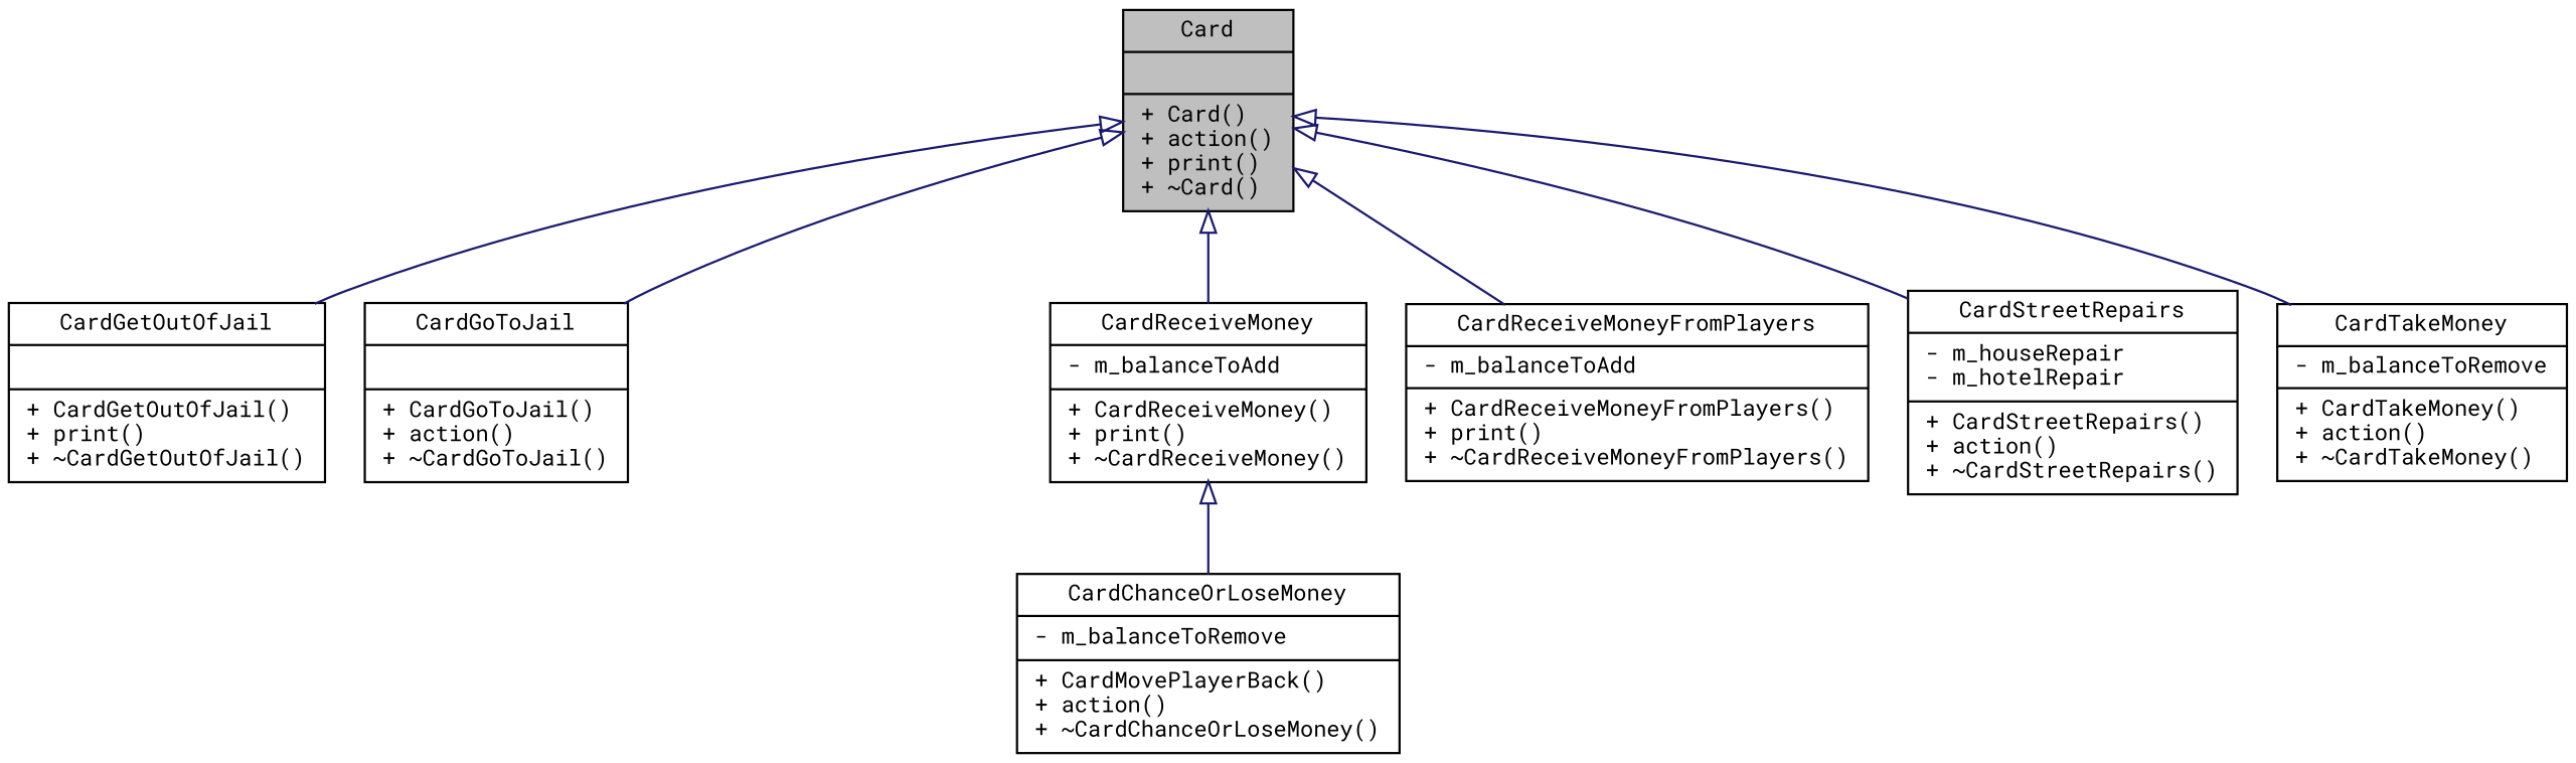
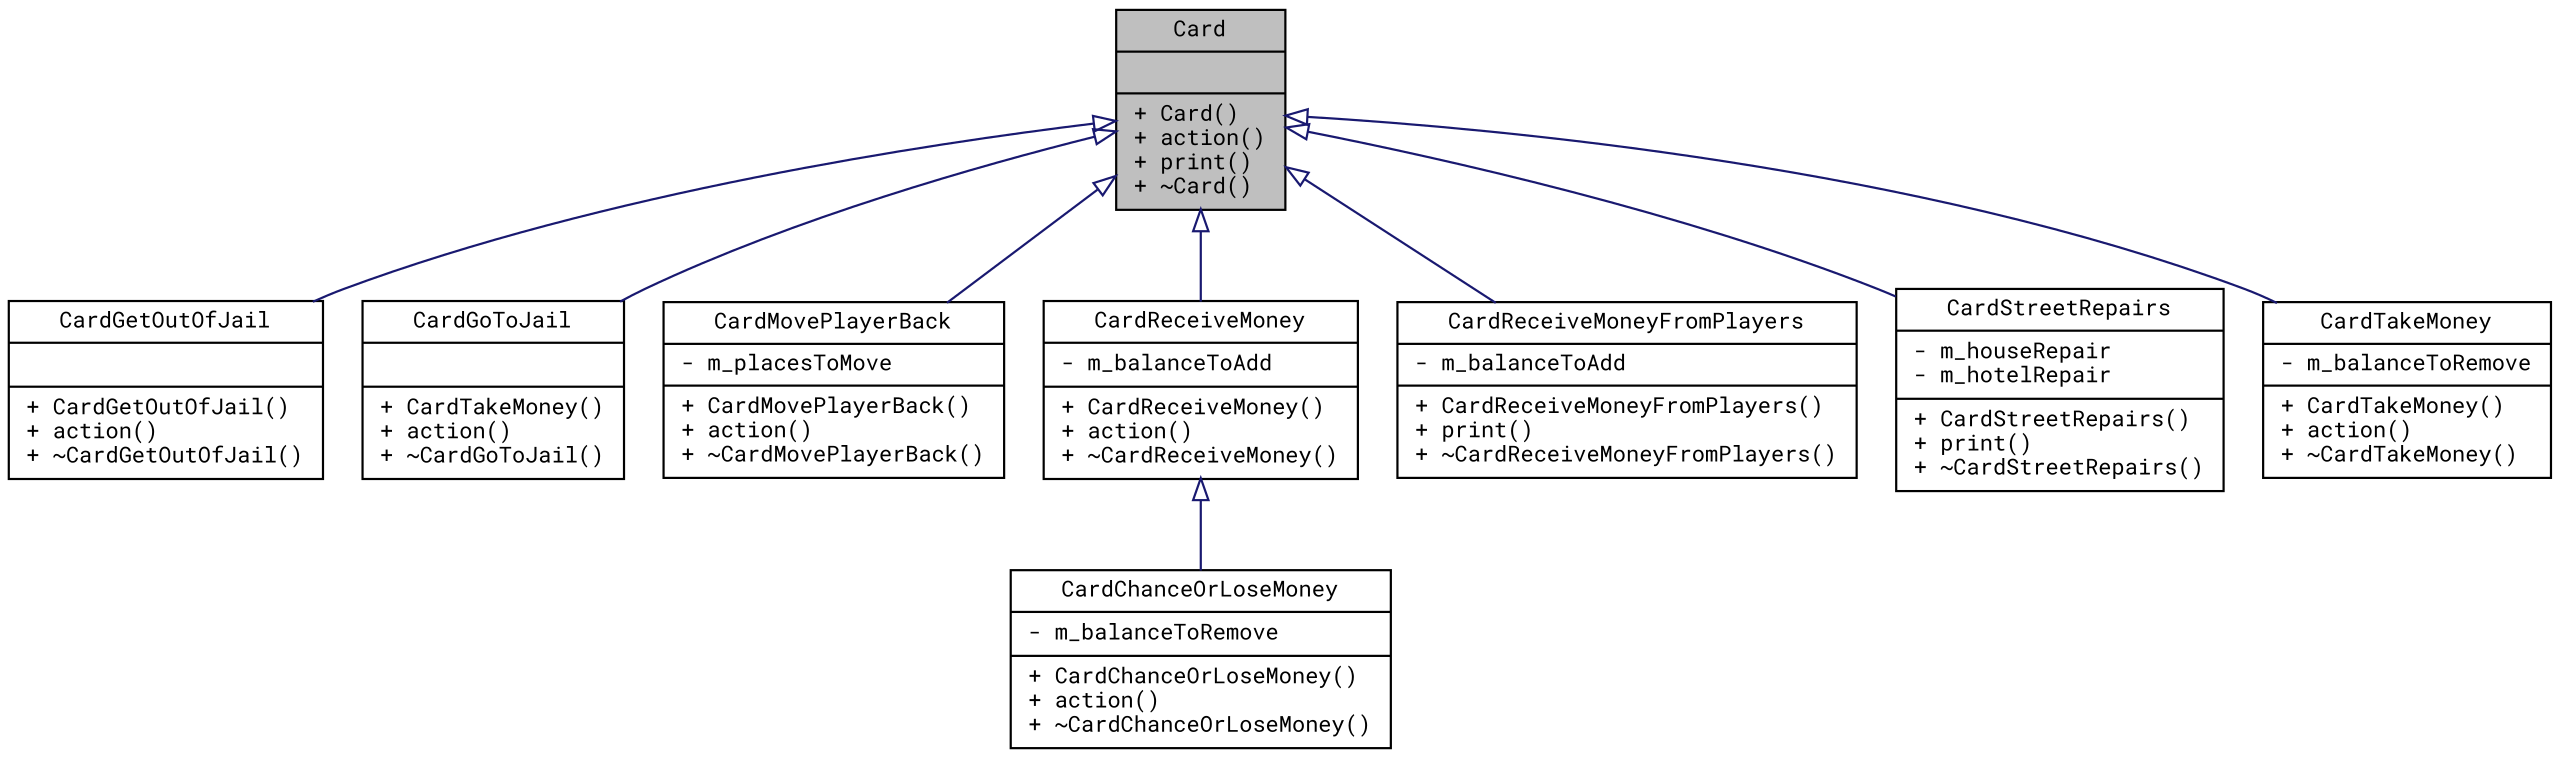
  digraph {
    fontname="Roboto Mono"
    node [color=black fillcolor=white fontname="Roboto Mono" fontsize=10 shape=record style=filled]
    edge [arrowtail=onormal color=midnightblue dir=back fontname="Roboto Mono" fontsize=10 labelfontname=FreeSans labelfontsize=10 style=solid]
    n1 [fillcolor=grey75 fontcolor=black height=0.2 label="{Card\n||+ Card()\l+ action()\l+ print()\l+ ~Card()\l}" width=0.4]
-   n2 [height=0.2 label="{CardGetOutOfJail\n||+ CardGetOutOfJail()\l+ print()\l+ ~CardGetOutOfJail()\l}" width=0.4]
-   n3 [height=0.2 label="{CardGoToJail\n||+ CardGoToJail()\l+ action()\l+ ~CardGoToJail()\l}" width=0.4]
-   n5 [height=0.2 label="{CardReceiveMoney\n|- m_balanceToAdd\l|+ CardReceiveMoney()\l+ print()\l+ ~CardReceiveMoney()\l}" width=0.4]
+   n2 [height=0.2 label="{CardGetOutOfJail\n||+ CardGetOutOfJail()\l+ action()\l+ ~CardGetOutOfJail()\l}" width=0.4]
+   n3 [height=0.2 label="{CardGoToJail\n||+ CardTakeMoney()\l+ action()\l+ ~CardGoToJail()\l}" width=0.4]
+   n4 [height=0.2 label="{CardMovePlayerBack\n|- m_placesToMove\l|+ CardMovePlayerBack()\l+ action()\l+ ~CardMovePlayerBack()\l}" width=0.4]
+   n5 [height=0.2 label="{CardReceiveMoney\n|- m_balanceToAdd\l|+ CardReceiveMoney()\l+ action()\l+ ~CardReceiveMoney()\l}" width=0.4]
    n6 [height=0.2 label="{CardReceiveMoneyFromPlayers\n|- m_balanceToAdd\l|+ CardReceiveMoneyFromPlayers()\l+ print()\l+ ~CardReceiveMoneyFromPlayers()\l}" width=0.4]
-   n7 [height=0.2 label="{CardStreetRepairs\n|- m_houseRepair\l- m_hotelRepair\l|+ CardStreetRepairs()\l+ action()\l+ ~CardStreetRepairs()\l}" width=0.4]
+   n7 [height=0.2 label="{CardStreetRepairs\n|- m_houseRepair\l- m_hotelRepair\l|+ CardStreetRepairs()\l+ print()\l+ ~CardStreetRepairs()\l}" width=0.4]
    n8 [height=0.2 label="{CardTakeMoney\n|- m_balanceToRemove\l|+ CardTakeMoney()\l+ action()\l+ ~CardTakeMoney()\l}" width=0.4]
-   n9 [height=0.2 label="{CardChanceOrLoseMoney\n|- m_balanceToRemove\l|+ CardMovePlayerBack()\l+ action()\l+ ~CardChanceOrLoseMoney()\l}" width=0.4]
+   n9 [height=0.2 label="{CardChanceOrLoseMoney\n|- m_balanceToRemove\l|+ CardChanceOrLoseMoney()\l+ action()\l+ ~CardChanceOrLoseMoney()\l}" width=0.4]
    n1 -> n2
    n1 -> n3
+   n1 -> n4
    n1 -> n5
    n1 -> n6
    n1 -> n7
    n1 -> n8
    n5 -> n9
  }
